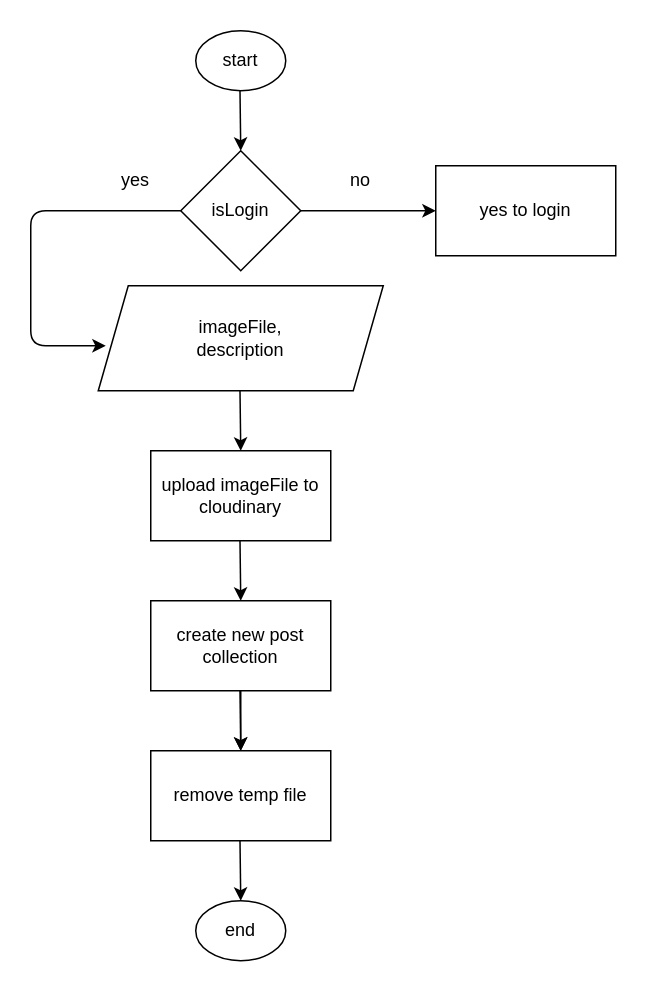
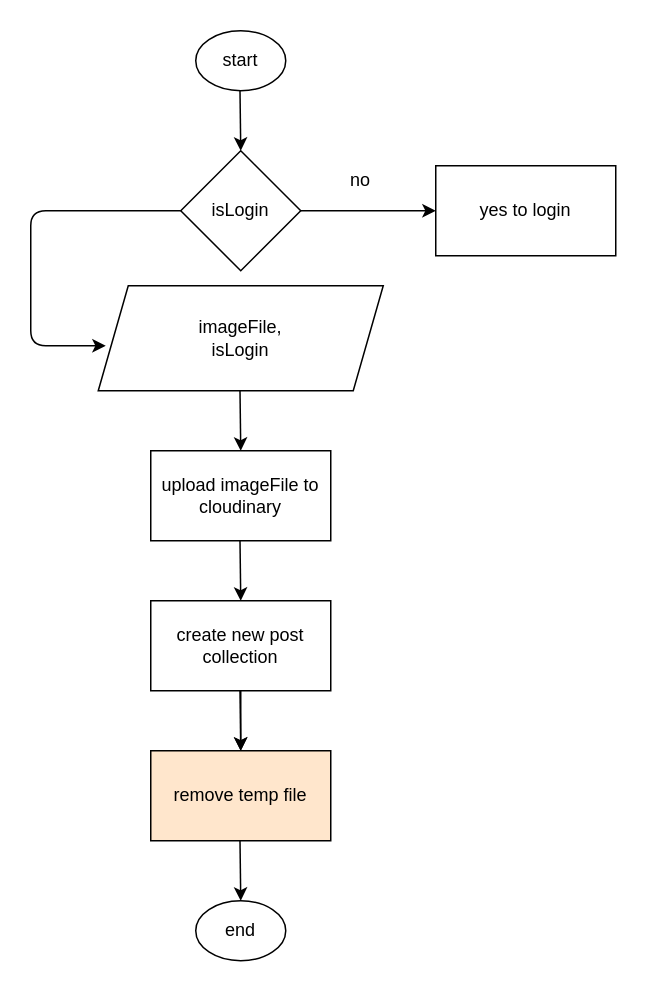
  <mxCell id="0" />
  <mxCell id="1" parent="0" />
  <mxCell id="2" value="start" style="ellipse;whiteSpace=wrap;html=1;" parent="1" vertex="1"><mxGeometry x="130" y="20" width="60" height="40" as="geometry" /></mxCell>
  <mxCell id="3" value="end" style="ellipse;whiteSpace=wrap;html=1;" parent="1" vertex="1"><mxGeometry x="130" y="600" width="60" height="40" as="geometry" /></mxCell>
  <mxCell id="4" value="" style="edgeStyle=elbowEdgeStyle;rounded=0;orthogonalLoop=1;jettySize=auto;elbow=vertical;html=1;" parent="1" source="5" edge="1"><mxGeometry relative="1" as="geometry"><mxPoint x="160" y="500" as="targetPoint" /></mxGeometry></mxCell>
  <mxCell id="5" value="create new post collection" style="rounded=0;whiteSpace=wrap;html=1;" parent="1" vertex="1"><mxGeometry x="100" y="400" width="120" height="60" as="geometry" /></mxCell>
  <mxCell id="6" value="isLogin" style="rhombus;whiteSpace=wrap;html=1;" parent="1" vertex="1"><mxGeometry x="120" y="100" width="80" height="80" as="geometry" /></mxCell>
  <mxCell id="7" value="" style="endArrow=classic;html=1;exitX=1;exitY=0.5;exitDx=0;exitDy=0;" parent="1" source="6" edge="1"><mxGeometry width="50" height="50" relative="1" as="geometry"><mxPoint x="260" y="160" as="sourcePoint" /><mxPoint x="290" y="140" as="targetPoint" /></mxGeometry></mxCell>
  <mxCell id="8" value="yes to login" style="rounded=0;whiteSpace=wrap;html=1;" parent="1" vertex="1"><mxGeometry x="290" y="110" width="120" height="60" as="geometry" /></mxCell>
  <mxCell id="9" value="" style="edgeStyle=elbowEdgeStyle;elbow=horizontal;endArrow=classic;html=1;exitX=0;exitY=0.5;exitDx=0;exitDy=0;" parent="1" source="6" edge="1"><mxGeometry width="50" height="50" relative="1" as="geometry"><mxPoint x="110" y="140" as="sourcePoint" /><mxPoint x="70" y="230" as="targetPoint" /><Array as="points"><mxPoint x="20" y="170" /><mxPoint x="50" y="200" /><mxPoint x="50" y="250" /></Array></mxGeometry></mxCell>
- <mxCell id="10" value="yes" style="text;html=1;strokeColor=none;fillColor=none;align=center;verticalAlign=middle;whiteSpace=wrap;rounded=0;" parent="1" vertex="1"><mxGeometry x="70" y="110" width="40" height="20" as="geometry" /></mxCell>
  <mxCell id="11" value="no" style="text;html=1;strokeColor=none;fillColor=none;align=center;verticalAlign=middle;whiteSpace=wrap;rounded=0;" parent="1" vertex="1"><mxGeometry x="220" y="110" width="40" height="20" as="geometry" /></mxCell>
  <mxCell id="12" value="" style="endArrow=classic;html=1;entryX=0.5;entryY=0;entryDx=0;entryDy=0;" parent="1" edge="1"><mxGeometry width="50" height="50" relative="1" as="geometry"><mxPoint x="159.5" y="60" as="sourcePoint" /><mxPoint x="160" y="100" as="targetPoint" /></mxGeometry></mxCell>
  <mxCell id="13" value="" style="endArrow=classic;html=1;entryX=0.5;entryY=0;entryDx=0;entryDy=0;" parent="1" edge="1"><mxGeometry width="50" height="50" relative="1" as="geometry"><mxPoint x="159.5" y="460" as="sourcePoint" /><mxPoint x="160" y="500" as="targetPoint" /></mxGeometry></mxCell>
- <mxCell id="14" value="imageFile,&lt;br&gt;description" style="shape=parallelogram;perimeter=parallelogramPerimeter;whiteSpace=wrap;html=1;fixedSize=1;" parent="1" vertex="1"><mxGeometry x="65" y="190" width="190" height="70" as="geometry" /></mxCell>
+ <mxCell id="14" value="imageFile,&lt;br&gt;isLogin" style="shape=parallelogram;perimeter=parallelogramPerimeter;whiteSpace=wrap;html=1;fixedSize=1;" parent="1" vertex="1"><mxGeometry x="65" y="190" width="190" height="70" as="geometry" /></mxCell>
  <mxCell id="15" value="" style="endArrow=classic;html=1;" parent="1" edge="1"><mxGeometry width="50" height="50" relative="1" as="geometry"><mxPoint x="159.5" y="260" as="sourcePoint" /><mxPoint x="160" y="300" as="targetPoint" /></mxGeometry></mxCell>
  <mxCell id="16" value="upload imageFile to cloudinary" style="rounded=0;whiteSpace=wrap;html=1;" vertex="1" parent="1"><mxGeometry x="100" y="300" width="120" height="60" as="geometry" /></mxCell>
- <mxCell id="17" value="remove temp file" style="rounded=0;whiteSpace=wrap;html=1;" vertex="1" parent="1"><mxGeometry x="100" y="500" width="120" height="60" as="geometry" /></mxCell>
+ <mxCell id="17" value="remove temp file" style="rounded=0;whiteSpace=wrap;html=1;fillColor=#ffe6cc;" vertex="1" parent="1"><mxGeometry x="100" y="500" width="120" height="60" as="geometry" /></mxCell>
  <mxCell id="18" value="" style="endArrow=classic;html=1;entryX=0.5;entryY=0;entryDx=0;entryDy=0;" edge="1" parent="1"><mxGeometry width="50" height="50" relative="1" as="geometry"><mxPoint x="159.5" y="560" as="sourcePoint" /><mxPoint x="160" y="600" as="targetPoint" /></mxGeometry></mxCell>
  <mxCell id="19" value="" style="endArrow=classic;html=1;entryX=0.5;entryY=0;entryDx=0;entryDy=0;" edge="1" parent="1"><mxGeometry width="50" height="50" relative="1" as="geometry"><mxPoint x="159.5" y="360" as="sourcePoint" /><mxPoint x="160" y="400" as="targetPoint" /></mxGeometry></mxCell>
